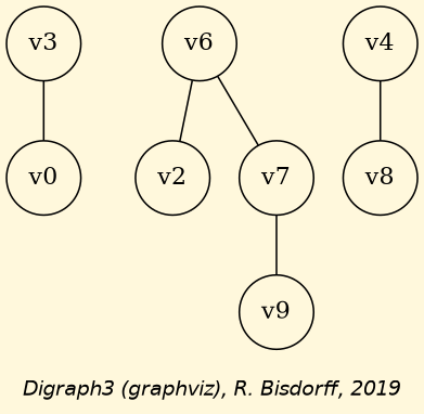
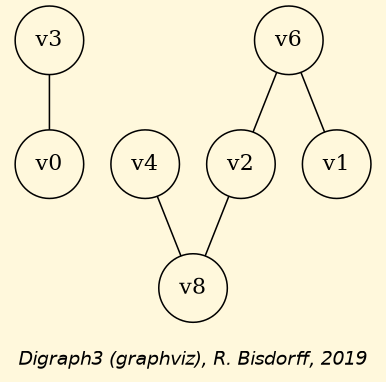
  strict graph {
    bgcolor=cornsilk
    fontname="Helvetica-Oblique"
    fontsize=12
    label="\nDigraph3 (graphviz), R. Bisdorff, 2019"
    node [shape=circle]
    edge [arrowhead=none arrowtail=none color=black dir=both style="setlinewidth(1)"]
    n1 [label=v3]
    n2 [label=v0]
    n3 [label=v2]
    n4 [label=v8]
-   n5 [label=v7]
-   n6 [label=v9]
+   n5 [label=v1]
    n7 [label=v4]
    n8 [label=v6]
    n1 -- n2
-   n5 -- n6
+   n3 -- n4
    n7 -- n4
    n8 -- n3
    n8 -- n5
  }
